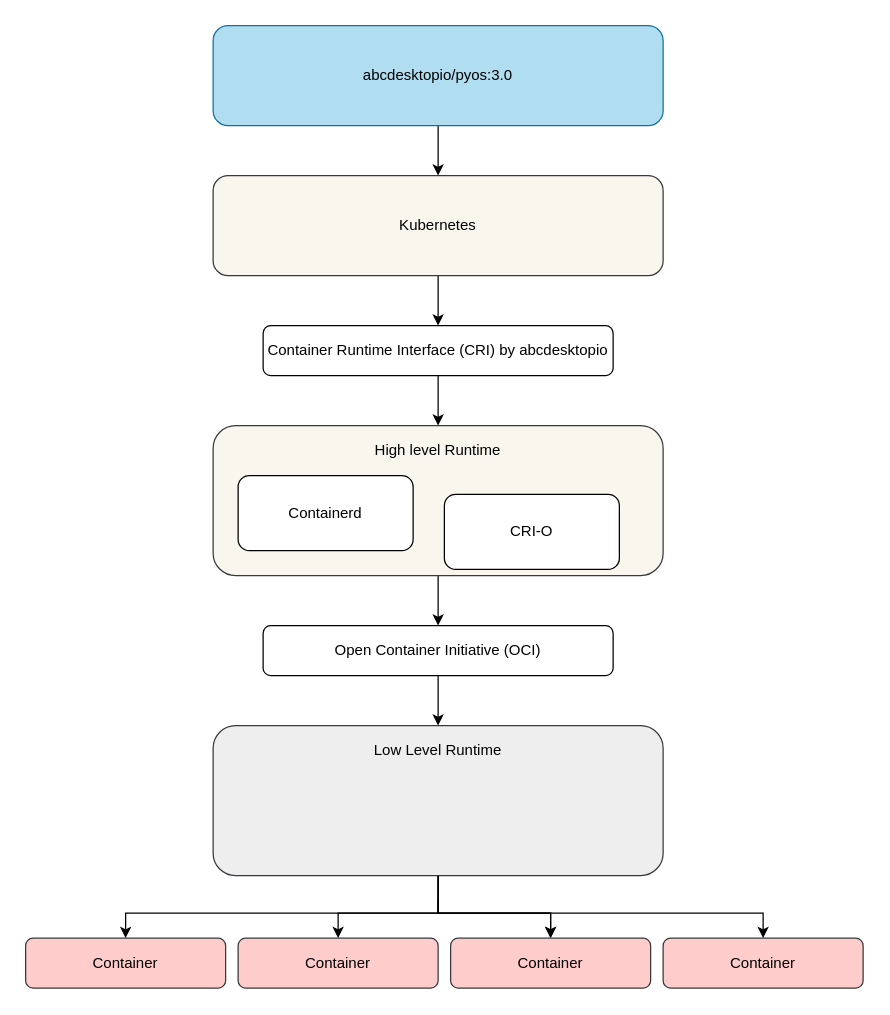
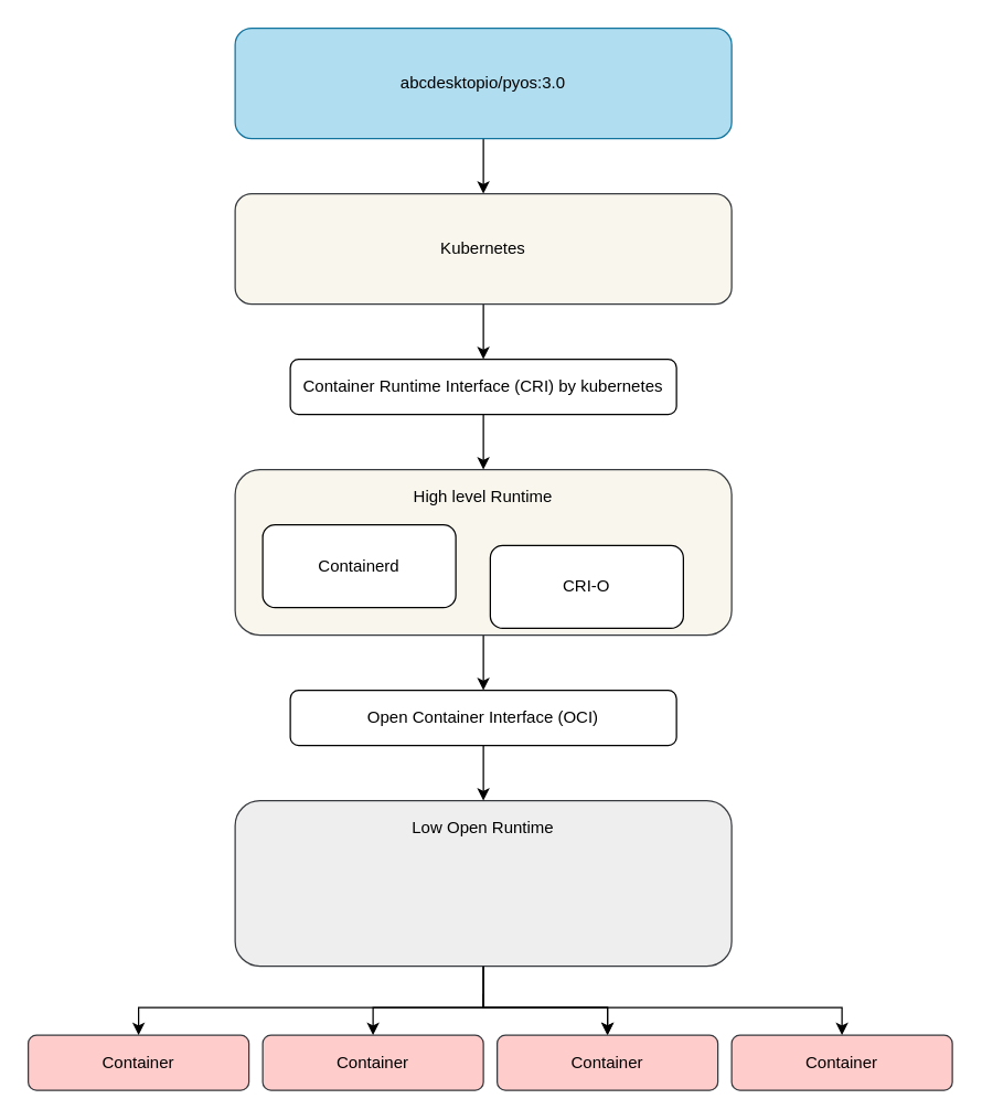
  <mxCell id="0" />
  <mxCell id="1" parent="0" />
  <mxCell id="2" value="" style="edgeStyle=orthogonalEdgeStyle;rounded=0;orthogonalLoop=1;jettySize=auto;html=1;" edge="1" parent="1" source="3" target="18"><mxGeometry relative="1" as="geometry" /></mxCell>
  <mxCell id="3" value="abcdesktopio/pyos:3.0" style="rounded=1;whiteSpace=wrap;html=1;fillColor=#b1ddf0;strokeColor=#10739e;" vertex="1" parent="1"><mxGeometry x="170" y="20" width="360" height="80" as="geometry" /></mxCell>
  <mxCell id="4" value="" style="edgeStyle=orthogonalEdgeStyle;rounded=0;orthogonalLoop=1;jettySize=auto;html=1;" edge="1" parent="1" source="5" target="12"><mxGeometry relative="1" as="geometry" /></mxCell>
  <mxCell id="5" value="" style="rounded=1;whiteSpace=wrap;html=1;fillColor=#f9f7ed;strokeColor=#36393d;" vertex="1" parent="1"><mxGeometry x="170" y="340" width="360" height="120" as="geometry" /></mxCell>
  <mxCell id="6" value="Containerd" style="rounded=1;whiteSpace=wrap;html=1;" vertex="1" parent="1"><mxGeometry x="190" y="380" width="140" height="60" as="geometry" /></mxCell>
  <mxCell id="7" value="CRI-O" style="rounded=1;whiteSpace=wrap;html=1;" vertex="1" parent="1"><mxGeometry x="355" y="395" width="140" height="60" as="geometry" /></mxCell>
  <mxCell id="8" value="" style="edgeStyle=orthogonalEdgeStyle;rounded=0;orthogonalLoop=1;jettySize=auto;html=1;" edge="1" parent="1" source="10" target="16"><mxGeometry relative="1" as="geometry"><Array as="points"><mxPoint x="350" y="730" /><mxPoint x="440" y="730" /></Array></mxGeometry></mxCell>
  <mxCell id="9" value="" style="edgeStyle=orthogonalEdgeStyle;rounded=0;orthogonalLoop=1;jettySize=auto;html=1;" edge="1" parent="1" source="10" target="16"><mxGeometry relative="1" as="geometry"><Array as="points"><mxPoint x="350" y="730" /><mxPoint x="440" y="730" /></Array></mxGeometry></mxCell>
  <mxCell id="10" value="" style="rounded=1;whiteSpace=wrap;html=1;fillColor=#eeeeee;strokeColor=#36393d;" vertex="1" parent="1"><mxGeometry x="170" y="580" width="360" height="120" as="geometry" /></mxCell>
  <mxCell id="11" value="" style="edgeStyle=orthogonalEdgeStyle;rounded=0;orthogonalLoop=1;jettySize=auto;html=1;" edge="1" parent="1" source="12" target="20"><mxGeometry relative="1" as="geometry" /></mxCell>
- <mxCell id="12" value="Open Container Initiative (OCI)" style="rounded=1;whiteSpace=wrap;html=1;" vertex="1" parent="1"><mxGeometry x="210" y="500" width="280" height="40" as="geometry" /></mxCell>
+ <mxCell id="12" value="Open Container Interface (OCI)" style="rounded=1;whiteSpace=wrap;html=1;" vertex="1" parent="1"><mxGeometry x="210" y="500" width="280" height="40" as="geometry" /></mxCell>
  <mxCell id="13" value="" style="edgeStyle=orthogonalEdgeStyle;rounded=0;orthogonalLoop=1;jettySize=auto;html=1;" edge="1" parent="1" source="14" target="19"><mxGeometry relative="1" as="geometry" /></mxCell>
- <mxCell id="14" value="Container Runtime Interface (CRI) by abcdesktopio" style="rounded=1;whiteSpace=wrap;html=1;" vertex="1" parent="1"><mxGeometry x="210" y="260" width="280" height="40" as="geometry" /></mxCell>
+ <mxCell id="14" value="Container Runtime Interface (CRI) by kubernetes" style="rounded=1;whiteSpace=wrap;html=1;" vertex="1" parent="1"><mxGeometry x="210" y="260" width="280" height="40" as="geometry" /></mxCell>
  <mxCell id="15" value="Container" style="rounded=1;whiteSpace=wrap;html=1;fillColor=#ffcccc;strokeColor=#36393d;" vertex="1" parent="1"><mxGeometry x="190" y="750" width="160" height="40" as="geometry" /></mxCell>
  <mxCell id="16" value="Container" style="rounded=1;whiteSpace=wrap;html=1;fillColor=#ffcccc;strokeColor=#36393d;" vertex="1" parent="1"><mxGeometry x="360" y="750" width="160" height="40" as="geometry" /></mxCell>
  <mxCell id="17" value="" style="edgeStyle=orthogonalEdgeStyle;rounded=0;orthogonalLoop=1;jettySize=auto;html=1;" edge="1" parent="1" source="18" target="14"><mxGeometry relative="1" as="geometry" /></mxCell>
  <mxCell id="18" value="Kubernetes" style="rounded=1;whiteSpace=wrap;html=1;fillColor=#f9f7ed;strokeColor=#36393d;" vertex="1" parent="1"><mxGeometry x="170" y="140" width="360" height="80" as="geometry" /></mxCell>
  <mxCell id="19" value="High level Runtime" style="text;html=1;strokeColor=none;fillColor=none;align=center;verticalAlign=middle;whiteSpace=wrap;rounded=0;" vertex="1" parent="1"><mxGeometry x="170" y="340" width="360" height="40" as="geometry" /></mxCell>
- <mxCell id="20" value="Low Level Runtime" style="text;html=1;align=center;verticalAlign=middle;whiteSpace=wrap;rounded=0;" vertex="1" parent="1"><mxGeometry x="170" y="580" width="360" height="40" as="geometry" /></mxCell>
+ <mxCell id="20" value="Low Open Runtime" style="text;html=1;align=center;verticalAlign=middle;whiteSpace=wrap;rounded=0;" vertex="1" parent="1"><mxGeometry x="170" y="580" width="360" height="40" as="geometry" /></mxCell>
  <mxCell id="21" value="" style="edgeStyle=orthogonalEdgeStyle;rounded=0;orthogonalLoop=1;jettySize=auto;html=1;entryX=0.5;entryY=0;entryDx=0;entryDy=0;exitX=0.5;exitY=1;exitDx=0;exitDy=0;" edge="1" parent="1" source="10" target="15"><mxGeometry relative="1" as="geometry"><mxPoint x="360" y="710" as="sourcePoint" /><mxPoint x="450" y="760" as="targetPoint" /><Array as="points"><mxPoint x="350" y="730" /><mxPoint x="270" y="730" /></Array></mxGeometry></mxCell>
  <mxCell id="22" value="Container" style="rounded=1;whiteSpace=wrap;html=1;fillColor=#ffcccc;strokeColor=#36393d;" vertex="1" parent="1"><mxGeometry x="20" y="750" width="160" height="40" as="geometry" /></mxCell>
  <mxCell id="23" value="Container" style="rounded=1;whiteSpace=wrap;html=1;fillColor=#ffcccc;strokeColor=#36393d;" vertex="1" parent="1"><mxGeometry x="530" y="750" width="160" height="40" as="geometry" /></mxCell>
  <mxCell id="24" value="" style="edgeStyle=orthogonalEdgeStyle;rounded=0;orthogonalLoop=1;jettySize=auto;html=1;" edge="1" parent="1" target="23"><mxGeometry relative="1" as="geometry"><mxPoint x="350" y="720" as="sourcePoint" /><mxPoint x="450" y="760" as="targetPoint" /><Array as="points"><mxPoint x="350" y="730" /><mxPoint x="610" y="730" /></Array></mxGeometry></mxCell>
  <mxCell id="25" value="" style="edgeStyle=orthogonalEdgeStyle;rounded=0;orthogonalLoop=1;jettySize=auto;html=1;entryX=0.5;entryY=0;entryDx=0;entryDy=0;" edge="1" parent="1" target="22"><mxGeometry relative="1" as="geometry"><mxPoint x="350" y="730" as="sourcePoint" /><mxPoint x="-60" y="670" as="targetPoint" /><Array as="points"><mxPoint x="100" y="730" /></Array></mxGeometry></mxCell>
